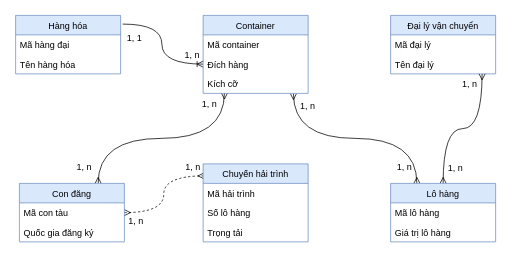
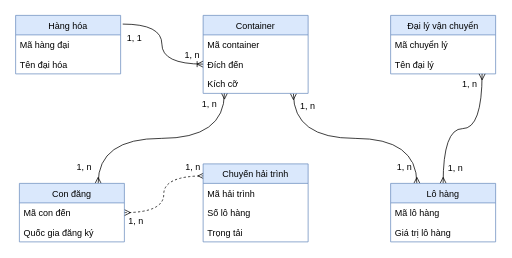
  <mxCell id="0" />
  <mxCell id="1" parent="0" />
  <mxCell id="2" value="Hàng hóa" style="swimlane;fontStyle=0;childLayout=stackLayout;horizontal=1;startSize=26;fillColor=#dae8fc;horizontalStack=0;resizeParent=1;resizeParentMax=0;resizeLast=0;collapsible=1;marginBottom=0;strokeColor=#6c8ebf;" vertex="1" parent="1"><mxGeometry x="20" y="20" width="140" height="78" as="geometry" /></mxCell>
  <mxCell id="3" value="Mã hàng đại" style="text;strokeColor=none;fillColor=none;align=left;verticalAlign=top;spacingLeft=4;spacingRight=4;overflow=hidden;rotatable=0;points=[[0,0.5],[1,0.5]];portConstraint=eastwest;" vertex="1" parent="2"><mxGeometry y="26" width="140" height="26" as="geometry" /></mxCell>
- <mxCell id="4" value="Tên hàng hóa" style="text;strokeColor=none;fillColor=none;align=left;verticalAlign=top;spacingLeft=4;spacingRight=4;overflow=hidden;rotatable=0;points=[[0,0.5],[1,0.5]];portConstraint=eastwest;" vertex="1" parent="2"><mxGeometry y="52" width="140" height="26" as="geometry" /></mxCell>
+ <mxCell id="4" value="Tên đại hóa" style="text;strokeColor=none;fillColor=none;align=left;verticalAlign=top;spacingLeft=4;spacingRight=4;overflow=hidden;rotatable=0;points=[[0,0.5],[1,0.5]];portConstraint=eastwest;" vertex="1" parent="2"><mxGeometry y="52" width="140" height="26" as="geometry" /></mxCell>
  <mxCell id="5" value="Đại lý vận chuyển" style="swimlane;fontStyle=0;childLayout=stackLayout;horizontal=1;startSize=26;fillColor=#dae8fc;horizontalStack=0;resizeParent=1;resizeParentMax=0;resizeLast=0;collapsible=1;marginBottom=0;strokeColor=#6c8ebf;" vertex="1" parent="1"><mxGeometry x="520" y="20" width="140" height="78" as="geometry" /></mxCell>
- <mxCell id="6" value="Mã đại lý" style="text;strokeColor=none;fillColor=none;align=left;verticalAlign=top;spacingLeft=4;spacingRight=4;overflow=hidden;rotatable=0;points=[[0,0.5],[1,0.5]];portConstraint=eastwest;" vertex="1" parent="5"><mxGeometry y="26" width="140" height="26" as="geometry" /></mxCell>
+ <mxCell id="6" value="Mã chuyển lý" style="text;strokeColor=none;fillColor=none;align=left;verticalAlign=top;spacingLeft=4;spacingRight=4;overflow=hidden;rotatable=0;points=[[0,0.5],[1,0.5]];portConstraint=eastwest;" vertex="1" parent="5"><mxGeometry y="26" width="140" height="26" as="geometry" /></mxCell>
  <mxCell id="7" value="Tên đại lý" style="text;strokeColor=none;fillColor=none;align=left;verticalAlign=top;spacingLeft=4;spacingRight=4;overflow=hidden;rotatable=0;points=[[0,0.5],[1,0.5]];portConstraint=eastwest;" vertex="1" parent="5"><mxGeometry y="52" width="140" height="26" as="geometry" /></mxCell>
  <mxCell id="8" value="" style="edgeStyle=orthogonalEdgeStyle;fontSize=12;html=1;endArrow=ERoneToMany;exitX=1.02;exitY=0.149;exitDx=0;exitDy=0;entryX=0;entryY=0.5;entryDx=0;entryDy=0;curved=1;exitPerimeter=0;" edge="1" parent="1" source="2" target="25"><mxGeometry width="100" height="100" relative="1" as="geometry"><mxPoint x="282" y="114" as="sourcePoint" /><mxPoint x="382" y="14" as="targetPoint" /><Array as="points"><mxPoint x="215" y="32" /><mxPoint x="215" y="85" /></Array></mxGeometry></mxCell>
  <mxCell id="9" value="1, 1" style="edgeLabel;html=1;align=center;verticalAlign=middle;resizable=0;points=[];fontSize=12;" vertex="1" connectable="0" parent="8"><mxGeometry x="-0.875" y="1" relative="1" as="geometry"><mxPoint x="5.2" y="20.38" as="offset" /></mxGeometry></mxCell>
  <mxCell id="10" value="1, n" style="edgeLabel;html=1;align=center;verticalAlign=middle;resizable=0;points=[];fontSize=12;" vertex="1" connectable="0" parent="8"><mxGeometry x="0.773" relative="1" as="geometry"><mxPoint x="3.6" y="-13" as="offset" /></mxGeometry></mxCell>
  <mxCell id="11" value="" style="edgeStyle=orthogonalEdgeStyle;fontSize=12;html=1;endArrow=ERmany;startArrow=ERmany;curved=1;entryX=0.86;entryY=1.015;entryDx=0;entryDy=0;exitX=0.25;exitY=0;exitDx=0;exitDy=0;entryPerimeter=0;" edge="1" parent="1" source="34" target="26"><mxGeometry width="100" height="100" relative="1" as="geometry"><mxPoint x="136" y="222" as="sourcePoint" /><mxPoint x="236" y="122" as="targetPoint" /></mxGeometry></mxCell>
  <mxCell id="12" value="1, n" style="edgeLabel;html=1;align=center;verticalAlign=middle;resizable=0;points=[];fontSize=12;" vertex="1" connectable="0" parent="11"><mxGeometry x="0.879" y="-4" relative="1" as="geometry"><mxPoint x="13.6" y="-1.6" as="offset" /></mxGeometry></mxCell>
  <mxCell id="13" value="1, n" style="edgeLabel;html=1;align=center;verticalAlign=middle;resizable=0;points=[];fontSize=12;" vertex="1" connectable="0" parent="11"><mxGeometry x="-0.856" y="4" relative="1" as="geometry"><mxPoint x="-14" y="-2" as="offset" /></mxGeometry></mxCell>
  <mxCell id="14" value="" style="edgeStyle=orthogonalEdgeStyle;fontSize=12;html=1;endArrow=ERmany;startArrow=ERmany;curved=1;exitX=0.203;exitY=0.985;exitDx=0;exitDy=0;exitPerimeter=0;entryX=0.75;entryY=0;entryDx=0;entryDy=0;" edge="1" parent="1" source="26" target="31"><mxGeometry width="100" height="100" relative="1" as="geometry"><mxPoint x="343" y="171" as="sourcePoint" /><mxPoint x="517" y="262" as="targetPoint" /></mxGeometry></mxCell>
  <mxCell id="15" value="1, n" style="edgeLabel;html=1;align=center;verticalAlign=middle;resizable=0;points=[];fontSize=12;" vertex="1" connectable="0" parent="14"><mxGeometry x="0.873" y="3" relative="1" as="geometry"><mxPoint x="-23" y="-2.21" as="offset" /></mxGeometry></mxCell>
  <mxCell id="16" value="1, n" style="edgeLabel;html=1;align=center;verticalAlign=middle;resizable=0;points=[];fontSize=12;" vertex="1" connectable="0" parent="14"><mxGeometry x="-0.91" y="-1" relative="1" as="geometry"><mxPoint x="-19.42" y="1.39" as="offset" /></mxGeometry></mxCell>
  <mxCell id="17" value="" style="edgeStyle=orthogonalEdgeStyle;fontSize=12;html=1;endArrow=ERmany;startArrow=ERmany;curved=1;exitX=1;exitY=0.5;exitDx=0;exitDy=0;entryX=0.009;entryY=0.154;entryDx=0;entryDy=0;entryPerimeter=0;dashed=1;" edge="1" parent="1" source="32" target="27"><mxGeometry width="100" height="100" relative="1" as="geometry"><mxPoint x="442" y="246" as="sourcePoint" /><mxPoint x="669" y="318" as="targetPoint" /></mxGeometry></mxCell>
  <mxCell id="18" value="1, n" style="edgeLabel;html=1;align=center;verticalAlign=middle;resizable=0;points=[];fontSize=12;" vertex="1" connectable="0" parent="17"><mxGeometry x="-0.874" relative="1" as="geometry"><mxPoint x="4" y="10" as="offset" /></mxGeometry></mxCell>
  <mxCell id="19" value="1, n" style="edgeLabel;html=1;align=center;verticalAlign=middle;resizable=0;points=[];fontSize=12;" vertex="1" connectable="0" parent="17"><mxGeometry x="0.852" y="1" relative="1" as="geometry"><mxPoint x="-5" y="-11.01" as="offset" /></mxGeometry></mxCell>
  <mxCell id="20" value="" style="edgeStyle=orthogonalEdgeStyle;fontSize=12;html=1;endArrow=ERmany;startArrow=ERmany;curved=1;entryX=0.871;entryY=1;entryDx=0;entryDy=0;entryPerimeter=0;exitX=0.5;exitY=0;exitDx=0;exitDy=0;" edge="1" parent="1" source="34" target="7"><mxGeometry width="100" height="100" relative="1" as="geometry"><mxPoint x="404" y="206" as="sourcePoint" /><mxPoint x="614.78" y="123.61" as="targetPoint" /></mxGeometry></mxCell>
  <mxCell id="21" value="1, n" style="edgeLabel;html=1;align=center;verticalAlign=middle;resizable=0;points=[];fontSize=12;" vertex="1" connectable="0" parent="20"><mxGeometry x="0.822" y="-1" relative="1" as="geometry"><mxPoint x="-18.93" y="-4.9" as="offset" /></mxGeometry></mxCell>
  <mxCell id="22" value="1, n" style="edgeLabel;html=1;align=center;verticalAlign=middle;resizable=0;points=[];fontSize=12;" vertex="1" connectable="0" parent="20"><mxGeometry x="-0.743" y="-1" relative="1" as="geometry"><mxPoint x="14" y="4" as="offset" /></mxGeometry></mxCell>
  <mxCell id="23" value="Container" style="swimlane;fontStyle=0;childLayout=stackLayout;horizontal=1;startSize=26;fillColor=#dae8fc;horizontalStack=0;resizeParent=1;resizeParentMax=0;resizeLast=0;collapsible=1;marginBottom=0;strokeColor=#6c8ebf;" vertex="1" parent="1"><mxGeometry x="270" y="20" width="140" height="104" as="geometry" /></mxCell>
  <mxCell id="24" value="Mã container" style="text;strokeColor=none;fillColor=none;align=left;verticalAlign=top;spacingLeft=4;spacingRight=4;overflow=hidden;rotatable=0;points=[[0,0.5],[1,0.5]];portConstraint=eastwest;" vertex="1" parent="23"><mxGeometry y="26" width="140" height="26" as="geometry" /></mxCell>
- <mxCell id="25" value="Đích hàng" style="text;strokeColor=none;fillColor=none;align=left;verticalAlign=top;spacingLeft=4;spacingRight=4;overflow=hidden;rotatable=0;points=[[0,0.5],[1,0.5]];portConstraint=eastwest;" vertex="1" parent="23"><mxGeometry y="52" width="140" height="26" as="geometry" /></mxCell>
+ <mxCell id="25" value="Đích đến" style="text;strokeColor=none;fillColor=none;align=left;verticalAlign=top;spacingLeft=4;spacingRight=4;overflow=hidden;rotatable=0;points=[[0,0.5],[1,0.5]];portConstraint=eastwest;" vertex="1" parent="23"><mxGeometry y="52" width="140" height="26" as="geometry" /></mxCell>
  <mxCell id="26" value="Kích cỡ" style="text;strokeColor=none;fillColor=none;align=left;verticalAlign=top;spacingLeft=4;spacingRight=4;overflow=hidden;rotatable=0;points=[[0,0.5],[1,0.5]];portConstraint=eastwest;" vertex="1" parent="23"><mxGeometry y="78" width="140" height="26" as="geometry" /></mxCell>
  <mxCell id="27" value="Chuyến hải trình" style="swimlane;fontStyle=0;childLayout=stackLayout;horizontal=1;startSize=26;fillColor=#dae8fc;horizontalStack=0;resizeParent=1;resizeParentMax=0;resizeLast=0;collapsible=1;marginBottom=0;strokeColor=#6c8ebf;" vertex="1" parent="1"><mxGeometry x="270" y="218" width="140" height="104" as="geometry" /></mxCell>
  <mxCell id="28" value="Mã hải trình" style="text;strokeColor=none;fillColor=none;align=left;verticalAlign=top;spacingLeft=4;spacingRight=4;overflow=hidden;rotatable=0;points=[[0,0.5],[1,0.5]];portConstraint=eastwest;" vertex="1" parent="27"><mxGeometry y="26" width="140" height="26" as="geometry" /></mxCell>
  <mxCell id="29" value="Số lô hàng" style="text;strokeColor=none;fillColor=none;align=left;verticalAlign=top;spacingLeft=4;spacingRight=4;overflow=hidden;rotatable=0;points=[[0,0.5],[1,0.5]];portConstraint=eastwest;" vertex="1" parent="27"><mxGeometry y="52" width="140" height="26" as="geometry" /></mxCell>
  <mxCell id="30" value="Trọng tải" style="text;strokeColor=none;fillColor=none;align=left;verticalAlign=top;spacingLeft=4;spacingRight=4;overflow=hidden;rotatable=0;points=[[0,0.5],[1,0.5]];portConstraint=eastwest;" vertex="1" parent="27"><mxGeometry y="78" width="140" height="26" as="geometry" /></mxCell>
  <mxCell id="31" value="Con đăng" style="swimlane;fontStyle=0;childLayout=stackLayout;horizontal=1;startSize=26;fillColor=#dae8fc;horizontalStack=0;resizeParent=1;resizeParentMax=0;resizeLast=0;collapsible=1;marginBottom=0;strokeColor=#6c8ebf;" vertex="1" parent="1"><mxGeometry x="25" y="244" width="140" height="78" as="geometry" /></mxCell>
- <mxCell id="32" value="Mã con tàu" style="text;strokeColor=none;fillColor=none;align=left;verticalAlign=top;spacingLeft=4;spacingRight=4;overflow=hidden;rotatable=0;points=[[0,0.5],[1,0.5]];portConstraint=eastwest;" vertex="1" parent="31"><mxGeometry y="26" width="140" height="26" as="geometry" /></mxCell>
+ <mxCell id="32" value="Mã con đến" style="text;strokeColor=none;fillColor=none;align=left;verticalAlign=top;spacingLeft=4;spacingRight=4;overflow=hidden;rotatable=0;points=[[0,0.5],[1,0.5]];portConstraint=eastwest;" vertex="1" parent="31"><mxGeometry y="26" width="140" height="26" as="geometry" /></mxCell>
  <mxCell id="33" value="Quốc gia đăng ký" style="text;strokeColor=none;fillColor=none;align=left;verticalAlign=top;spacingLeft=4;spacingRight=4;overflow=hidden;rotatable=0;points=[[0,0.5],[1,0.5]];portConstraint=eastwest;" vertex="1" parent="31"><mxGeometry y="52" width="140" height="26" as="geometry" /></mxCell>
  <mxCell id="34" value="Lô hàng" style="swimlane;fontStyle=0;childLayout=stackLayout;horizontal=1;startSize=26;fillColor=#dae8fc;horizontalStack=0;resizeParent=1;resizeParentMax=0;resizeLast=0;collapsible=1;marginBottom=0;strokeColor=#6c8ebf;" vertex="1" parent="1"><mxGeometry x="520" y="244" width="140" height="78" as="geometry" /></mxCell>
  <mxCell id="35" value="Mã lô hàng" style="text;strokeColor=none;fillColor=none;align=left;verticalAlign=top;spacingLeft=4;spacingRight=4;overflow=hidden;rotatable=0;points=[[0,0.5],[1,0.5]];portConstraint=eastwest;" vertex="1" parent="34"><mxGeometry y="26" width="140" height="26" as="geometry" /></mxCell>
  <mxCell id="36" value="Giá trị lô hàng" style="text;strokeColor=none;fillColor=none;align=left;verticalAlign=top;spacingLeft=4;spacingRight=4;overflow=hidden;rotatable=0;points=[[0,0.5],[1,0.5]];portConstraint=eastwest;" vertex="1" parent="34"><mxGeometry y="52" width="140" height="26" as="geometry" /></mxCell>
